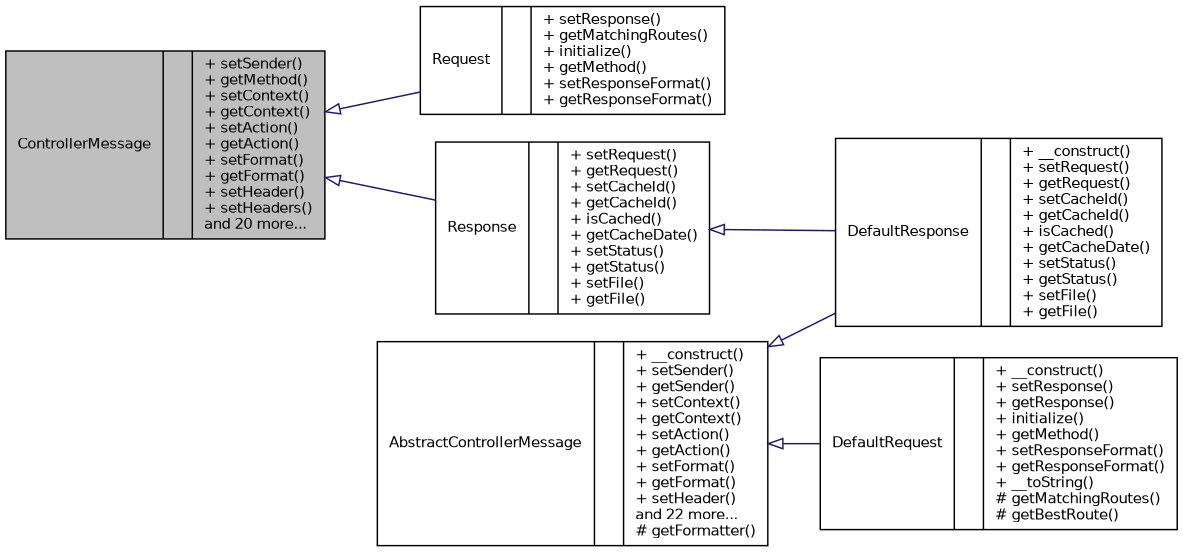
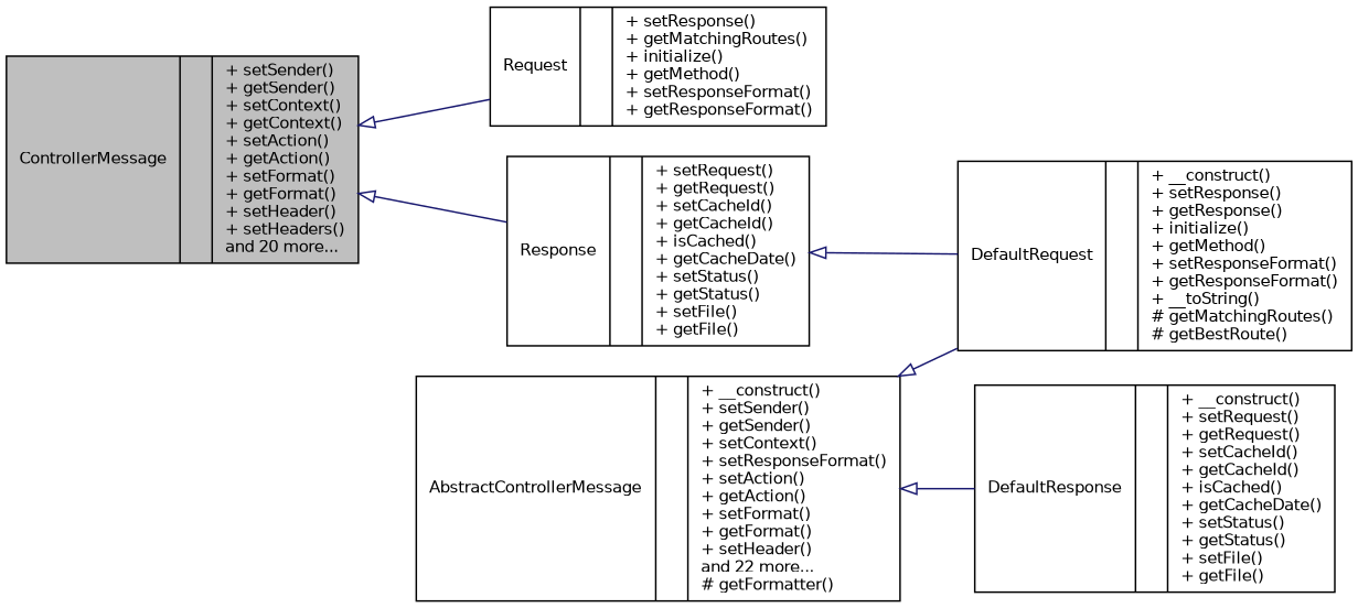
  digraph {
    rankdir=LR
    node [color=black fillcolor=white fontname=Helvetica fontsize=10 shape=record style=filled]
    edge [arrowtail=onormal color=midnightblue dir=back fontname=Helvetica fontsize=10 labelfontname=Helvetica labelfontsize=10 style=solid]
-   n1 [fillcolor=grey75 fontcolor=black height=0.2 label="{ControllerMessage\n||+ setSender()\l+ getMethod()\l+ setContext()\l+ getContext()\l+ setAction()\l+ getAction()\l+ setFormat()\l+ getFormat()\l+ setHeader()\l+ setHeaders()\land 20 more...\l}" width=0.4]
+   n1 [fillcolor=grey75 fontcolor=black height=0.2 label="{ControllerMessage\n||+ setSender()\l+ getSender()\l+ setContext()\l+ getContext()\l+ setAction()\l+ getAction()\l+ setFormat()\l+ getFormat()\l+ setHeader()\l+ setHeaders()\land 20 more...\l}" width=0.4]
    n2 [height=0.2 label="{Request\n||+ setResponse()\l+ getMatchingRoutes()\l+ initialize()\l+ getMethod()\l+ setResponseFormat()\l+ getResponseFormat()\l}" width=0.4]
    n3 [height=0.2 label="{Response\n||+ setRequest()\l+ getRequest()\l+ setCacheId()\l+ getCacheId()\l+ isCached()\l+ getCacheDate()\l+ setStatus()\l+ getStatus()\l+ setFile()\l+ getFile()\l}" width=0.4]
-   n4 [height=0.2 label="{AbstractControllerMessage\n||+ __construct()\l+ setSender()\l+ getSender()\l+ setContext()\l+ getContext()\l+ setAction()\l+ getAction()\l+ setFormat()\l+ getFormat()\l+ setHeader()\land 22 more...\l# getFormatter()\l}" width=0.4]
+   n4 [height=0.2 label="{AbstractControllerMessage\n||+ __construct()\l+ setSender()\l+ getSender()\l+ setContext()\l+ setResponseFormat()\l+ setAction()\l+ getAction()\l+ setFormat()\l+ getFormat()\l+ setHeader()\land 22 more...\l# getFormatter()\l}" width=0.4]
    n5 [height=0.2 label="{DefaultRequest\n||+ __construct()\l+ setResponse()\l+ getResponse()\l+ initialize()\l+ getMethod()\l+ setResponseFormat()\l+ getResponseFormat()\l+ __toString()\l# getMatchingRoutes()\l# getBestRoute()\l}" width=0.4]
    n6 [height=0.2 label="{DefaultResponse\n||+ __construct()\l+ setRequest()\l+ getRequest()\l+ setCacheId()\l+ getCacheId()\l+ isCached()\l+ getCacheDate()\l+ setStatus()\l+ getStatus()\l+ setFile()\l+ getFile()\l}" width=0.4]
    n1 -> n2
    n1 -> n3
-   n3 -> n6
+   n3 -> n5
    n4 -> n5
    n4 -> n6
  }
